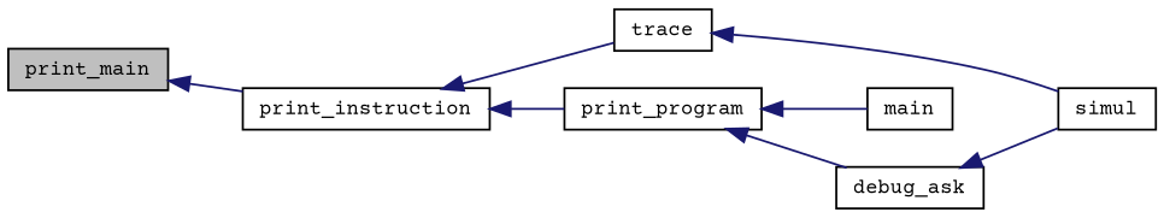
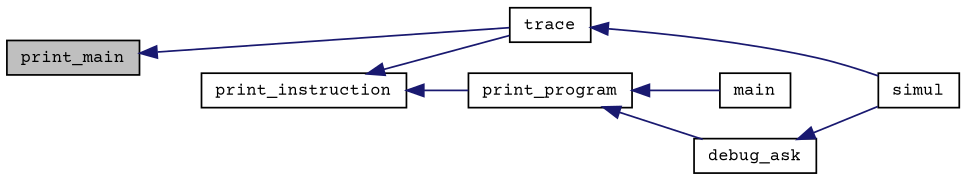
  digraph {
    fontname="Courier Prime"
    rankdir=LR
    node [color=black fillcolor=white fontname="Courier Prime" fontsize=10 shape=record style=filled]
    edge [color=midnightblue dir=back fontname="Courier Prime" fontsize=10 labelfontname=FreeSans labelfontsize=10 style=solid]
    n1 [fillcolor=grey75 fontcolor=black height=0.2 label=print_main width=0.4]
    n2 [height=0.2 label=print_instruction width=0.4]
    n3 [height=0.2 label=trace width=0.4]
    n4 [height=0.2 label=print_program width=0.4]
    n5 [height=0.2 label=simul width=0.4]
    n6 [height=0.2 label=main width=0.4]
    n7 [height=0.2 label=debug_ask width=0.4]
-   n1 -> n2
+   n1 -> n3
    n2 -> n3
    n2 -> n4
    n3 -> n5
    n4 -> n6
    n4 -> n7
    n7 -> n5
  }
